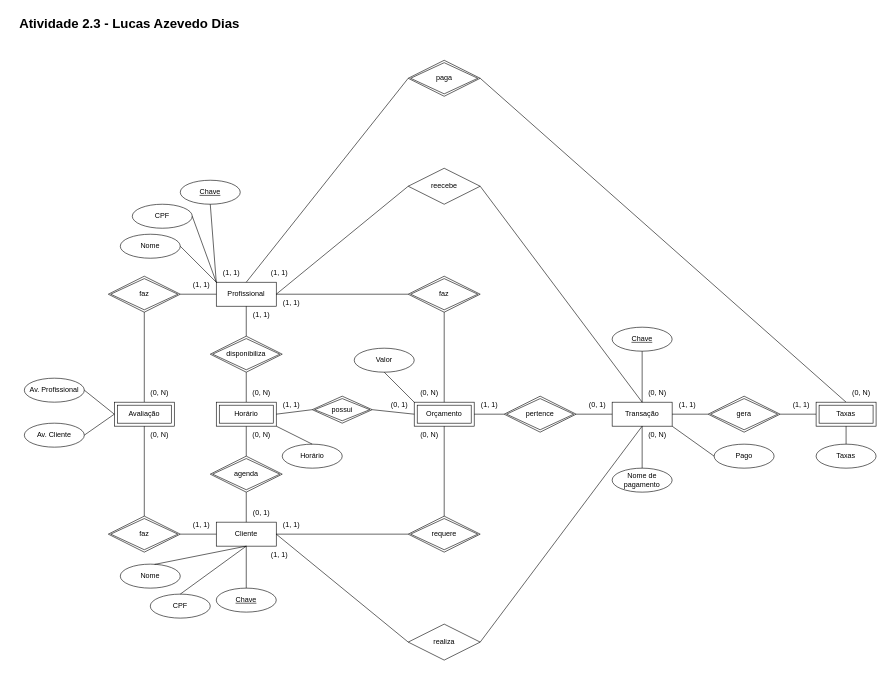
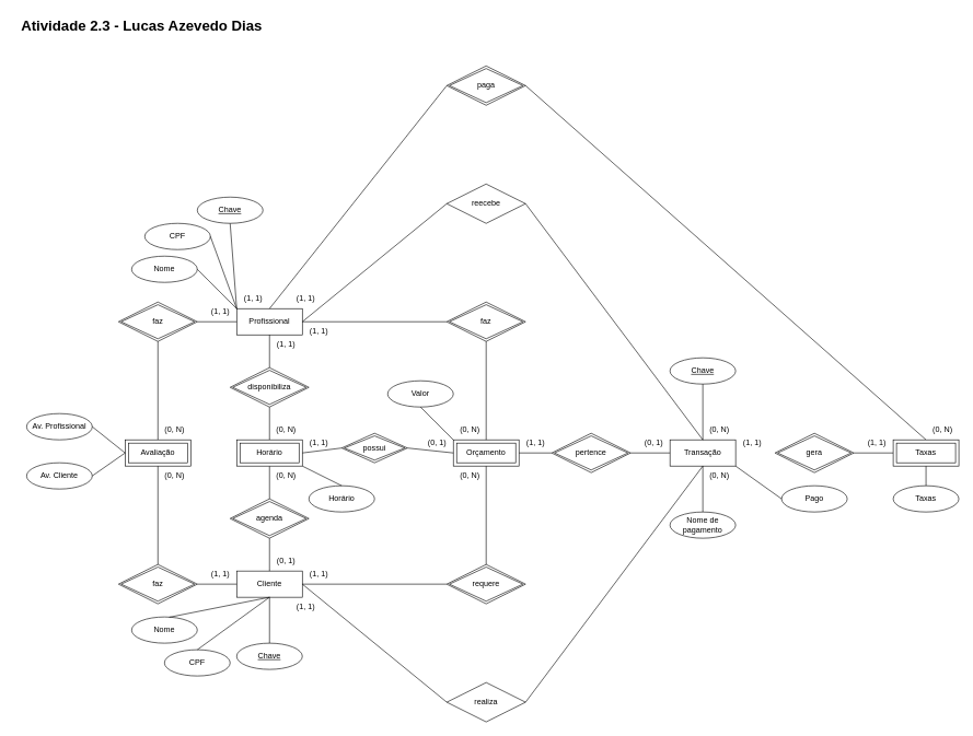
  <mxCell id="0" />
  <mxCell id="1" parent="0" />
  <mxCell id="2" value="Atividade 2.3 - Lucas Azevedo Dias" style="text;html=1;resizable=0;autosize=1;align=center;verticalAlign=middle;points=[];fillColor=none;strokeColor=none;rounded=0;strokeWidth=1;fontSize=22;fontStyle=1" parent="1" vertex="1"><mxGeometry x="20" y="20" width="390" height="40" as="geometry" /></mxCell>
  <mxCell id="3" value="Profissional" style="whiteSpace=wrap;html=1;align=center;" parent="1" vertex="1"><mxGeometry x="360" y="470" width="100" height="40" as="geometry" /></mxCell>
  <mxCell id="4" value="Cliente" style="whiteSpace=wrap;html=1;align=center;" parent="1" vertex="1"><mxGeometry x="360" y="870" width="100" height="40" as="geometry" /></mxCell>
  <mxCell id="5" value="" style="endArrow=none;html=1;rounded=0;exitX=0.5;exitY=1;exitDx=0;exitDy=0;entryX=0.5;entryY=0;entryDx=0;entryDy=0;" parent="1" source="3" target="9" edge="1"><mxGeometry relative="1" as="geometry"><mxPoint x="610" y="620" as="sourcePoint" /><mxPoint x="410" y="560" as="targetPoint" /></mxGeometry></mxCell>
  <mxCell id="6" value="" style="endArrow=none;html=1;rounded=0;exitX=0.5;exitY=1;exitDx=0;exitDy=0;entryX=0.5;entryY=0;entryDx=0;entryDy=0;" parent="1" source="9" target="11" edge="1"><mxGeometry relative="1" as="geometry"><mxPoint x="410" y="620" as="sourcePoint" /><mxPoint x="410" y="640" as="targetPoint" /></mxGeometry></mxCell>
  <mxCell id="7" value="" style="endArrow=none;html=1;rounded=0;entryX=0.5;entryY=1;entryDx=0;entryDy=0;exitX=0.5;exitY=0;exitDx=0;exitDy=0;" parent="1" source="10" target="11" edge="1"><mxGeometry relative="1" as="geometry"><mxPoint x="470" y="720" as="sourcePoint" /><mxPoint x="410" y="690" as="targetPoint" /></mxGeometry></mxCell>
  <mxCell id="8" value="" style="endArrow=none;html=1;rounded=0;exitX=0.5;exitY=1;exitDx=0;exitDy=0;entryX=0.5;entryY=0;entryDx=0;entryDy=0;" parent="1" source="10" target="4" edge="1"><mxGeometry relative="1" as="geometry"><mxPoint x="410" y="750" as="sourcePoint" /><mxPoint x="770" y="620" as="targetPoint" /></mxGeometry></mxCell>
  <mxCell id="9" value="disponibiliza" style="shape=rhombus;double=1;perimeter=rhombusPerimeter;whiteSpace=wrap;html=1;align=center;" parent="1" vertex="1"><mxGeometry x="350" y="560" width="120" height="60" as="geometry" /></mxCell>
  <mxCell id="10" value="agenda" style="shape=rhombus;double=1;perimeter=rhombusPerimeter;whiteSpace=wrap;html=1;align=center;" parent="1" vertex="1"><mxGeometry x="350" y="760" width="120" height="60" as="geometry" /></mxCell>
  <mxCell id="11" value="Horário" style="shape=ext;margin=3;double=1;whiteSpace=wrap;html=1;align=center;" parent="1" vertex="1"><mxGeometry x="360" y="670" width="100" height="40" as="geometry" /></mxCell>
  <mxCell id="12" value="" style="endArrow=none;html=1;rounded=0;exitX=1;exitY=0.5;exitDx=0;exitDy=0;entryX=0;entryY=0.5;entryDx=0;entryDy=0;" parent="1" source="4" target="14" edge="1"><mxGeometry relative="1" as="geometry"><mxPoint x="530" y="800" as="sourcePoint" /><mxPoint x="610" y="730" as="targetPoint" /></mxGeometry></mxCell>
  <mxCell id="13" value="Orçamento" style="shape=ext;margin=3;double=1;whiteSpace=wrap;html=1;align=center;" parent="1" vertex="1"><mxGeometry x="690" y="670" width="100" height="40" as="geometry" /></mxCell>
  <mxCell id="14" value="requere" style="shape=rhombus;double=1;perimeter=rhombusPerimeter;whiteSpace=wrap;html=1;align=center;" parent="1" vertex="1"><mxGeometry x="680" y="860" width="120" height="60" as="geometry" /></mxCell>
  <mxCell id="15" value="faz" style="shape=rhombus;double=1;perimeter=rhombusPerimeter;whiteSpace=wrap;html=1;align=center;" parent="1" vertex="1"><mxGeometry x="680" y="460" width="120" height="60" as="geometry" /></mxCell>
  <mxCell id="16" value="" style="endArrow=none;html=1;rounded=0;exitX=0.5;exitY=0;exitDx=0;exitDy=0;entryX=0.5;entryY=1;entryDx=0;entryDy=0;" parent="1" source="14" target="13" edge="1"><mxGeometry relative="1" as="geometry"><mxPoint x="750" y="620" as="sourcePoint" /><mxPoint x="910" y="620" as="targetPoint" /></mxGeometry></mxCell>
  <mxCell id="17" value="" style="endArrow=none;html=1;rounded=0;exitX=0.5;exitY=0;exitDx=0;exitDy=0;entryX=0.5;entryY=1;entryDx=0;entryDy=0;" parent="1" source="13" target="15" edge="1"><mxGeometry relative="1" as="geometry"><mxPoint x="750" y="620" as="sourcePoint" /><mxPoint x="910" y="620" as="targetPoint" /></mxGeometry></mxCell>
  <mxCell id="18" value="" style="endArrow=none;html=1;rounded=0;exitX=1;exitY=0.5;exitDx=0;exitDy=0;entryX=0;entryY=0.5;entryDx=0;entryDy=0;" parent="1" source="3" target="15" edge="1"><mxGeometry relative="1" as="geometry"><mxPoint x="610" y="620" as="sourcePoint" /><mxPoint x="770" y="620" as="targetPoint" /></mxGeometry></mxCell>
  <mxCell id="19" value="(1, 1)" style="text;html=1;resizable=0;autosize=1;align=center;verticalAlign=middle;points=[];fillColor=none;strokeColor=none;rounded=0;" parent="1" vertex="1"><mxGeometry x="410" y="510" width="50" height="30" as="geometry" /></mxCell>
  <mxCell id="20" value="(0, N)" style="text;html=1;resizable=0;autosize=1;align=center;verticalAlign=middle;points=[];fillColor=none;strokeColor=none;rounded=0;" parent="1" vertex="1"><mxGeometry x="410" y="640" width="50" height="30" as="geometry" /></mxCell>
  <mxCell id="21" value="possui" style="shape=rhombus;double=1;perimeter=rhombusPerimeter;whiteSpace=wrap;html=1;align=center;" parent="1" vertex="1"><mxGeometry x="520" y="660" width="100" height="45" as="geometry" /></mxCell>
  <mxCell id="22" value="" style="endArrow=none;html=1;rounded=0;exitX=1;exitY=0.5;exitDx=0;exitDy=0;entryX=0;entryY=0.5;entryDx=0;entryDy=0;" parent="1" source="11" target="21" edge="1"><mxGeometry relative="1" as="geometry"><mxPoint x="610" y="720" as="sourcePoint" /><mxPoint x="770" y="720" as="targetPoint" /></mxGeometry></mxCell>
  <mxCell id="23" value="" style="endArrow=none;html=1;rounded=0;exitX=1;exitY=0.5;exitDx=0;exitDy=0;entryX=0;entryY=0.5;entryDx=0;entryDy=0;" parent="1" source="21" target="13" edge="1"><mxGeometry relative="1" as="geometry"><mxPoint x="610" y="720" as="sourcePoint" /><mxPoint x="770" y="720" as="targetPoint" /></mxGeometry></mxCell>
  <mxCell id="24" value="(0, N)" style="text;html=1;resizable=0;autosize=1;align=center;verticalAlign=middle;points=[];fillColor=none;strokeColor=none;rounded=0;" parent="1" vertex="1"><mxGeometry x="410" y="710" width="50" height="30" as="geometry" /></mxCell>
  <mxCell id="25" value="(0, 1)" style="text;html=1;resizable=0;autosize=1;align=center;verticalAlign=middle;points=[];fillColor=none;strokeColor=none;rounded=0;" parent="1" vertex="1"><mxGeometry x="410" y="840" width="50" height="30" as="geometry" /></mxCell>
  <mxCell id="26" value="(1, 1)" style="text;html=1;resizable=0;autosize=1;align=center;verticalAlign=middle;points=[];fillColor=none;strokeColor=none;rounded=0;" parent="1" vertex="1"><mxGeometry x="460" y="490" width="50" height="30" as="geometry" /></mxCell>
  <mxCell id="27" value="(0, N)" style="text;html=1;resizable=0;autosize=1;align=center;verticalAlign=middle;points=[];fillColor=none;strokeColor=none;rounded=0;" parent="1" vertex="1"><mxGeometry x="690" y="640" width="50" height="30" as="geometry" /></mxCell>
  <mxCell id="28" value="(1, 1)" style="text;html=1;resizable=0;autosize=1;align=center;verticalAlign=middle;points=[];fillColor=none;strokeColor=none;rounded=0;" parent="1" vertex="1"><mxGeometry x="460" y="660" width="50" height="30" as="geometry" /></mxCell>
  <mxCell id="29" value="(0, 1)" style="text;html=1;resizable=0;autosize=1;align=center;verticalAlign=middle;points=[];fillColor=none;strokeColor=none;rounded=0;" parent="1" vertex="1"><mxGeometry x="640" y="660" width="50" height="30" as="geometry" /></mxCell>
  <mxCell id="30" value="(0, N)" style="text;html=1;resizable=0;autosize=1;align=center;verticalAlign=middle;points=[];fillColor=none;strokeColor=none;rounded=0;" parent="1" vertex="1"><mxGeometry x="690" y="710" width="50" height="30" as="geometry" /></mxCell>
  <mxCell id="31" value="(1, 1)" style="text;html=1;resizable=0;autosize=1;align=center;verticalAlign=middle;points=[];fillColor=none;strokeColor=none;rounded=0;" parent="1" vertex="1"><mxGeometry x="460" y="860" width="50" height="30" as="geometry" /></mxCell>
  <mxCell id="32" value="" style="endArrow=none;html=1;rounded=0;exitX=0;exitY=0.5;exitDx=0;exitDy=0;entryX=1;entryY=0.5;entryDx=0;entryDy=0;" parent="1" source="3" target="33" edge="1"><mxGeometry relative="1" as="geometry"><mxPoint x="320" y="720" as="sourcePoint" /><mxPoint x="180" y="490" as="targetPoint" /></mxGeometry></mxCell>
  <mxCell id="33" value="faz" style="shape=rhombus;double=1;perimeter=rhombusPerimeter;whiteSpace=wrap;html=1;align=center;" parent="1" vertex="1"><mxGeometry x="180" y="460" width="120" height="60" as="geometry" /></mxCell>
  <mxCell id="34" value="" style="endArrow=none;html=1;rounded=0;exitX=0.5;exitY=1;exitDx=0;exitDy=0;entryX=0.5;entryY=0;entryDx=0;entryDy=0;" parent="1" source="33" target="35" edge="1"><mxGeometry relative="1" as="geometry"><mxPoint x="460" y="720" as="sourcePoint" /><mxPoint x="215.239" y="550.952" as="targetPoint" /></mxGeometry></mxCell>
  <mxCell id="35" value="Avaliação" style="shape=ext;margin=3;double=1;whiteSpace=wrap;html=1;align=center;" parent="1" vertex="1"><mxGeometry x="190" y="670" width="100" height="40" as="geometry" /></mxCell>
  <mxCell id="36" value="" style="endArrow=none;html=1;rounded=0;entryX=0.5;entryY=1;entryDx=0;entryDy=0;exitX=0.5;exitY=0;exitDx=0;exitDy=0;" parent="1" source="37" target="35" edge="1"><mxGeometry relative="1" as="geometry"><mxPoint x="320" y="700" as="sourcePoint" /><mxPoint x="620" y="720" as="targetPoint" /></mxGeometry></mxCell>
  <mxCell id="37" value="faz" style="shape=rhombus;double=1;perimeter=rhombusPerimeter;whiteSpace=wrap;html=1;align=center;" parent="1" vertex="1"><mxGeometry x="180" y="860" width="120" height="60" as="geometry" /></mxCell>
  <mxCell id="38" value="" style="endArrow=none;html=1;rounded=0;exitX=1;exitY=0.5;exitDx=0;exitDy=0;entryX=0;entryY=0.5;entryDx=0;entryDy=0;" parent="1" source="37" target="4" edge="1"><mxGeometry relative="1" as="geometry"><mxPoint x="320" y="720" as="sourcePoint" /><mxPoint x="480" y="720" as="targetPoint" /></mxGeometry></mxCell>
  <mxCell id="39" value="(1, 1)" style="text;html=1;resizable=0;autosize=1;align=center;verticalAlign=middle;points=[];fillColor=none;strokeColor=none;rounded=0;" parent="1" vertex="1"><mxGeometry x="310" y="460" width="50" height="30" as="geometry" /></mxCell>
  <mxCell id="40" value="(1, 1)" style="text;html=1;resizable=0;autosize=1;align=center;verticalAlign=middle;points=[];fillColor=none;strokeColor=none;rounded=0;" parent="1" vertex="1"><mxGeometry x="310" y="860" width="50" height="30" as="geometry" /></mxCell>
  <mxCell id="41" value="(0, N)" style="text;html=1;resizable=0;autosize=1;align=center;verticalAlign=middle;points=[];fillColor=none;strokeColor=none;rounded=0;" parent="1" vertex="1"><mxGeometry x="240" y="710" width="50" height="30" as="geometry" /></mxCell>
  <mxCell id="42" value="(0, N)" style="text;html=1;resizable=0;autosize=1;align=center;verticalAlign=middle;points=[];fillColor=none;strokeColor=none;rounded=0;" parent="1" vertex="1"><mxGeometry x="240" y="640" width="50" height="30" as="geometry" /></mxCell>
  <mxCell id="43" value="Transação" style="whiteSpace=wrap;html=1;align=center;" parent="1" vertex="1"><mxGeometry x="1020" y="670" width="100" height="40" as="geometry" /></mxCell>
  <mxCell id="44" value="realiza" style="shape=rhombus;perimeter=rhombusPerimeter;whiteSpace=wrap;html=1;align=center;" parent="1" vertex="1"><mxGeometry x="680" y="1040" width="120" height="60" as="geometry" /></mxCell>
  <mxCell id="45" value="pertence" style="shape=rhombus;double=1;perimeter=rhombusPerimeter;whiteSpace=wrap;html=1;align=center;" parent="1" vertex="1"><mxGeometry x="840" y="660" width="120" height="60" as="geometry" /></mxCell>
  <mxCell id="46" value="" style="endArrow=none;html=1;rounded=0;exitX=1;exitY=0.5;exitDx=0;exitDy=0;entryX=0;entryY=0.5;entryDx=0;entryDy=0;" parent="1" source="13" target="45" edge="1"><mxGeometry relative="1" as="geometry"><mxPoint x="650" y="720" as="sourcePoint" /><mxPoint x="810" y="720" as="targetPoint" /></mxGeometry></mxCell>
  <mxCell id="47" value="" style="endArrow=none;html=1;rounded=0;exitX=1;exitY=0.5;exitDx=0;exitDy=0;entryX=0;entryY=0.5;entryDx=0;entryDy=0;" parent="1" source="45" target="43" edge="1"><mxGeometry relative="1" as="geometry"><mxPoint x="650" y="720" as="sourcePoint" /><mxPoint x="810" y="720" as="targetPoint" /></mxGeometry></mxCell>
  <mxCell id="48" value="" style="endArrow=none;html=1;rounded=0;exitX=0.5;exitY=1;exitDx=0;exitDy=0;entryX=1;entryY=0.5;entryDx=0;entryDy=0;" parent="1" source="43" target="44" edge="1"><mxGeometry relative="1" as="geometry"><mxPoint x="650" y="720" as="sourcePoint" /><mxPoint x="1030" y="820" as="targetPoint" /></mxGeometry></mxCell>
  <mxCell id="49" value="" style="endArrow=none;html=1;rounded=0;exitX=0;exitY=0.5;exitDx=0;exitDy=0;entryX=1;entryY=0.5;entryDx=0;entryDy=0;" parent="1" source="44" target="4" edge="1"><mxGeometry relative="1" as="geometry"><mxPoint x="650" y="720" as="sourcePoint" /><mxPoint x="870" y="950" as="targetPoint" /></mxGeometry></mxCell>
  <mxCell id="50" value="reecebe" style="shape=rhombus;perimeter=rhombusPerimeter;whiteSpace=wrap;html=1;align=center;" parent="1" vertex="1"><mxGeometry x="680" y="280" width="120" height="60" as="geometry" /></mxCell>
  <mxCell id="51" value="" style="endArrow=none;html=1;rounded=0;exitX=1;exitY=0.5;exitDx=0;exitDy=0;entryX=0;entryY=0.5;entryDx=0;entryDy=0;" parent="1" source="3" target="50" edge="1"><mxGeometry relative="1" as="geometry"><mxPoint x="650" y="390" as="sourcePoint" /><mxPoint x="810" y="390" as="targetPoint" /></mxGeometry></mxCell>
  <mxCell id="52" value="" style="endArrow=none;html=1;rounded=0;exitX=1;exitY=0.5;exitDx=0;exitDy=0;entryX=0.5;entryY=0;entryDx=0;entryDy=0;" parent="1" source="50" target="43" edge="1"><mxGeometry relative="1" as="geometry"><mxPoint x="650" y="390" as="sourcePoint" /><mxPoint x="810" y="390" as="targetPoint" /></mxGeometry></mxCell>
  <mxCell id="53" value="(1, 1)" style="text;html=1;resizable=0;autosize=1;align=center;verticalAlign=middle;points=[];fillColor=none;strokeColor=none;rounded=0;" parent="1" vertex="1"><mxGeometry x="440" y="910" width="50" height="30" as="geometry" /></mxCell>
  <mxCell id="54" value="(1, 1)" style="text;html=1;resizable=0;autosize=1;align=center;verticalAlign=middle;points=[];fillColor=none;strokeColor=none;rounded=0;" parent="1" vertex="1"><mxGeometry x="440" y="440" width="50" height="30" as="geometry" /></mxCell>
  <mxCell id="55" value="(0, N)" style="text;html=1;resizable=0;autosize=1;align=center;verticalAlign=middle;points=[];fillColor=none;strokeColor=none;rounded=0;" parent="1" vertex="1"><mxGeometry x="1070" y="710" width="50" height="30" as="geometry" /></mxCell>
  <mxCell id="56" value="(0, N)" style="text;html=1;resizable=0;autosize=1;align=center;verticalAlign=middle;points=[];fillColor=none;strokeColor=none;rounded=0;" parent="1" vertex="1"><mxGeometry x="1070" y="640" width="50" height="30" as="geometry" /></mxCell>
  <mxCell id="57" value="(0, 1)" style="text;html=1;resizable=0;autosize=1;align=center;verticalAlign=middle;points=[];fillColor=none;strokeColor=none;rounded=0;" parent="1" vertex="1"><mxGeometry x="970" y="660" width="50" height="30" as="geometry" /></mxCell>
  <mxCell id="58" value="(1, 1)" style="text;html=1;resizable=0;autosize=1;align=center;verticalAlign=middle;points=[];fillColor=none;strokeColor=none;rounded=0;" parent="1" vertex="1"><mxGeometry x="790" y="660" width="50" height="30" as="geometry" /></mxCell>
  <mxCell id="59" value="" style="endArrow=none;html=1;rounded=0;exitX=0.5;exitY=0;exitDx=0;exitDy=0;entryX=0;entryY=0.5;entryDx=0;entryDy=0;" parent="1" source="3" target="67" edge="1"><mxGeometry relative="1" as="geometry"><mxPoint x="710" y="400" as="sourcePoint" /><mxPoint x="680" y="130" as="targetPoint" /></mxGeometry></mxCell>
  <mxCell id="60" value="(1, 1)" style="text;html=1;resizable=0;autosize=1;align=center;verticalAlign=middle;points=[];fillColor=none;strokeColor=none;rounded=0;" parent="1" vertex="1"><mxGeometry x="360" y="440" width="50" height="30" as="geometry" /></mxCell>
  <mxCell id="61" value="" style="endArrow=none;html=1;rounded=0;exitX=1;exitY=0.5;exitDx=0;exitDy=0;entryX=0.5;entryY=0;entryDx=0;entryDy=0;exitPerimeter=0;" parent="1" source="67" target="69" edge="1"><mxGeometry relative="1" as="geometry"><mxPoint x="800" y="130" as="sourcePoint" /><mxPoint x="1410" y="670" as="targetPoint" /></mxGeometry></mxCell>
- <mxCell id="62" value="" style="endArrow=none;html=1;rounded=0;exitX=1;exitY=0.5;exitDx=0;exitDy=0;entryX=0;entryY=0.5;entryDx=0;entryDy=0;" parent="1" source="43" target="68" edge="1"><mxGeometry relative="1" as="geometry"><mxPoint x="710" y="670" as="sourcePoint" /><mxPoint x="1180" y="690" as="targetPoint" /></mxGeometry></mxCell>
  <mxCell id="63" value="" style="endArrow=none;html=1;rounded=0;exitX=1;exitY=0.5;exitDx=0;exitDy=0;entryX=0;entryY=0.5;entryDx=0;entryDy=0;" parent="1" source="68" target="69" edge="1"><mxGeometry relative="1" as="geometry"><mxPoint x="1300" y="690" as="sourcePoint" /><mxPoint x="1360" y="690" as="targetPoint" /></mxGeometry></mxCell>
  <mxCell id="64" value="(0, N)" style="text;html=1;resizable=0;autosize=1;align=center;verticalAlign=middle;points=[];fillColor=none;strokeColor=none;rounded=0;" parent="1" vertex="1"><mxGeometry x="1410" y="640" width="50" height="30" as="geometry" /></mxCell>
  <mxCell id="65" value="(1, 1)" style="text;html=1;resizable=0;autosize=1;align=center;verticalAlign=middle;points=[];fillColor=none;strokeColor=none;rounded=0;" parent="1" vertex="1"><mxGeometry x="1310" y="660" width="50" height="30" as="geometry" /></mxCell>
  <mxCell id="66" value="(1, 1)" style="text;html=1;resizable=0;autosize=1;align=center;verticalAlign=middle;points=[];fillColor=none;strokeColor=none;rounded=0;" parent="1" vertex="1"><mxGeometry x="1120" y="660" width="50" height="30" as="geometry" /></mxCell>
  <mxCell id="67" value="paga" style="shape=rhombus;double=1;perimeter=rhombusPerimeter;whiteSpace=wrap;html=1;align=center;" parent="1" vertex="1"><mxGeometry x="680" y="100" width="120" height="60" as="geometry" /></mxCell>
  <mxCell id="68" value="gera" style="shape=rhombus;double=1;perimeter=rhombusPerimeter;whiteSpace=wrap;html=1;align=center;" parent="1" vertex="1"><mxGeometry x="1180" y="660" width="120" height="60" as="geometry" /></mxCell>
  <mxCell id="69" value="Taxas" style="shape=ext;margin=3;double=1;whiteSpace=wrap;html=1;align=center;" parent="1" vertex="1"><mxGeometry x="1360" y="670" width="100" height="40" as="geometry" /></mxCell>
  <mxCell id="70" value="Pago" style="ellipse;whiteSpace=wrap;html=1;align=center;" parent="1" vertex="1"><mxGeometry x="1190" y="740" width="100" height="40" as="geometry" /></mxCell>
  <mxCell id="71" value="" style="endArrow=none;html=1;rounded=0;exitX=1;exitY=1;exitDx=0;exitDy=0;entryX=0;entryY=0.5;entryDx=0;entryDy=0;" parent="1" source="43" target="70" edge="1"><mxGeometry relative="1" as="geometry"><mxPoint x="1065" y="889" as="sourcePoint" /><mxPoint x="1225" y="889" as="targetPoint" /></mxGeometry></mxCell>
  <mxCell id="72" value="Av. Profissional" style="ellipse;whiteSpace=wrap;html=1;align=center;" vertex="1" parent="1"><mxGeometry x="40" y="630" width="100" height="40" as="geometry" /></mxCell>
  <mxCell id="73" value="Av. Cliente" style="ellipse;whiteSpace=wrap;html=1;align=center;" vertex="1" parent="1"><mxGeometry x="40" y="705" width="100" height="40" as="geometry" /></mxCell>
  <mxCell id="74" value="" style="endArrow=none;html=1;rounded=0;exitX=1;exitY=0.5;exitDx=0;exitDy=0;entryX=0;entryY=0.5;entryDx=0;entryDy=0;" edge="1" parent="1" source="73" target="35"><mxGeometry relative="1" as="geometry"><mxPoint x="370" y="780" as="sourcePoint" /><mxPoint x="530" y="780" as="targetPoint" /></mxGeometry></mxCell>
  <mxCell id="75" value="" style="endArrow=none;html=1;rounded=0;exitX=1;exitY=0.5;exitDx=0;exitDy=0;entryX=0;entryY=0.5;entryDx=0;entryDy=0;" edge="1" parent="1" source="72" target="35"><mxGeometry relative="1" as="geometry"><mxPoint x="370" y="780" as="sourcePoint" /><mxPoint x="530" y="780" as="targetPoint" /></mxGeometry></mxCell>
  <mxCell id="76" value="Nome" style="ellipse;whiteSpace=wrap;html=1;align=center;" vertex="1" parent="1"><mxGeometry x="200" y="940" width="100" height="40" as="geometry" /></mxCell>
  <mxCell id="77" value="Chave" style="ellipse;whiteSpace=wrap;html=1;align=center;fontStyle=4;" vertex="1" parent="1"><mxGeometry x="360" y="980" width="100" height="40" as="geometry" /></mxCell>
  <mxCell id="78" value="CPF" style="ellipse;whiteSpace=wrap;html=1;align=center;" vertex="1" parent="1"><mxGeometry x="250" y="990" width="100" height="40" as="geometry" /></mxCell>
  <mxCell id="79" value="" style="endArrow=none;html=1;rounded=0;exitX=0.572;exitY=0.012;exitDx=0;exitDy=0;exitPerimeter=0;entryX=0.5;entryY=1;entryDx=0;entryDy=0;" edge="1" parent="1" source="76" target="4"><mxGeometry relative="1" as="geometry"><mxPoint x="470" y="780" as="sourcePoint" /><mxPoint x="630" y="780" as="targetPoint" /></mxGeometry></mxCell>
  <mxCell id="80" value="" style="endArrow=none;html=1;rounded=0;exitX=0.5;exitY=0;exitDx=0;exitDy=0;entryX=0.5;entryY=1;entryDx=0;entryDy=0;" edge="1" parent="1" source="78" target="4"><mxGeometry relative="1" as="geometry"><mxPoint x="470" y="780" as="sourcePoint" /><mxPoint x="630" y="780" as="targetPoint" /></mxGeometry></mxCell>
  <mxCell id="81" value="" style="endArrow=none;html=1;rounded=0;exitX=0.5;exitY=1;exitDx=0;exitDy=0;entryX=0.5;entryY=0;entryDx=0;entryDy=0;" edge="1" parent="1" source="4" target="77"><mxGeometry relative="1" as="geometry"><mxPoint x="470" y="780" as="sourcePoint" /><mxPoint x="630" y="780" as="targetPoint" /></mxGeometry></mxCell>
  <mxCell id="82" value="Nome" style="ellipse;whiteSpace=wrap;html=1;align=center;" vertex="1" parent="1"><mxGeometry x="200" y="390" width="100" height="40" as="geometry" /></mxCell>
  <mxCell id="83" value="Chave" style="ellipse;whiteSpace=wrap;html=1;align=center;fontStyle=4;" vertex="1" parent="1"><mxGeometry x="300" y="300" width="100" height="40" as="geometry" /></mxCell>
  <mxCell id="84" value="CPF" style="ellipse;whiteSpace=wrap;html=1;align=center;" vertex="1" parent="1"><mxGeometry x="220" y="340" width="100" height="40" as="geometry" /></mxCell>
  <mxCell id="85" value="" style="endArrow=none;html=1;rounded=0;exitX=0.5;exitY=1;exitDx=0;exitDy=0;entryX=0;entryY=0;entryDx=0;entryDy=0;" edge="1" parent="1" source="83" target="3"><mxGeometry relative="1" as="geometry"><mxPoint x="470" y="510" as="sourcePoint" /><mxPoint x="420" y="370" as="targetPoint" /></mxGeometry></mxCell>
  <mxCell id="86" value="" style="endArrow=none;html=1;rounded=0;exitX=1;exitY=0.5;exitDx=0;exitDy=0;entryX=0;entryY=0;entryDx=0;entryDy=0;" edge="1" parent="1" source="84" target="3"><mxGeometry relative="1" as="geometry"><mxPoint x="470" y="510" as="sourcePoint" /><mxPoint x="630" y="510" as="targetPoint" /></mxGeometry></mxCell>
  <mxCell id="87" value="" style="endArrow=none;html=1;rounded=0;exitX=0;exitY=0;exitDx=0;exitDy=0;entryX=1;entryY=0.5;entryDx=0;entryDy=0;" edge="1" parent="1" source="3" target="82"><mxGeometry relative="1" as="geometry"><mxPoint x="470" y="510" as="sourcePoint" /><mxPoint x="630" y="510" as="targetPoint" /></mxGeometry></mxCell>
  <mxCell id="88" value="Horário" style="ellipse;whiteSpace=wrap;html=1;align=center;" vertex="1" parent="1"><mxGeometry x="470" y="740" width="100" height="40" as="geometry" /></mxCell>
  <mxCell id="89" value="" style="endArrow=none;html=1;rounded=0;entryX=0.5;entryY=0;entryDx=0;entryDy=0;exitX=1;exitY=1;exitDx=0;exitDy=0;" edge="1" parent="1" source="11" target="88"><mxGeometry relative="1" as="geometry"><mxPoint x="470" y="640" as="sourcePoint" /><mxPoint x="630" y="640" as="targetPoint" /></mxGeometry></mxCell>
  <mxCell id="90" value="Valor" style="ellipse;whiteSpace=wrap;html=1;align=center;" vertex="1" parent="1"><mxGeometry x="590" y="580" width="100" height="40" as="geometry" /></mxCell>
  <mxCell id="91" value="" style="endArrow=none;html=1;rounded=0;exitX=0;exitY=0;exitDx=0;exitDy=0;entryX=0.5;entryY=1;entryDx=0;entryDy=0;" edge="1" parent="1" source="13" target="90"><mxGeometry relative="1" as="geometry"><mxPoint x="670" y="640" as="sourcePoint" /><mxPoint x="630" y="640" as="targetPoint" /></mxGeometry></mxCell>
  <mxCell id="92" value="Nome de pagamento" style="ellipse;whiteSpace=wrap;html=1;align=center;" vertex="1" parent="1"><mxGeometry x="1020" y="780" width="100" height="40" as="geometry" /></mxCell>
  <mxCell id="93" value="" style="endArrow=none;html=1;rounded=0;exitX=0.5;exitY=0;exitDx=0;exitDy=0;entryX=0.5;entryY=1;entryDx=0;entryDy=0;" edge="1" parent="1" source="92" target="43"><mxGeometry relative="1" as="geometry"><mxPoint x="880" y="780" as="sourcePoint" /><mxPoint x="1040" y="780" as="targetPoint" /></mxGeometry></mxCell>
  <mxCell id="94" value="Chave" style="ellipse;whiteSpace=wrap;html=1;align=center;fontStyle=4;" vertex="1" parent="1"><mxGeometry x="1020" y="545" width="100" height="40" as="geometry" /></mxCell>
  <mxCell id="95" value="" style="endArrow=none;html=1;rounded=0;entryX=0.5;entryY=0;entryDx=0;entryDy=0;exitX=0.5;exitY=1;exitDx=0;exitDy=0;" edge="1" parent="1" source="94" target="43"><mxGeometry relative="1" as="geometry"><mxPoint x="880" y="770" as="sourcePoint" /><mxPoint x="1040" y="770" as="targetPoint" /></mxGeometry></mxCell>
  <mxCell id="96" value="Taxas" style="ellipse;whiteSpace=wrap;html=1;align=center;" vertex="1" parent="1"><mxGeometry x="1360" y="740" width="100" height="40" as="geometry" /></mxCell>
  <mxCell id="97" value="" style="endArrow=none;html=1;rounded=0;exitX=0.5;exitY=1;exitDx=0;exitDy=0;entryX=0.5;entryY=0;entryDx=0;entryDy=0;" edge="1" parent="1" source="69" target="96"><mxGeometry relative="1" as="geometry"><mxPoint x="1180" y="770" as="sourcePoint" /><mxPoint x="1340" y="770" as="targetPoint" /></mxGeometry></mxCell>
